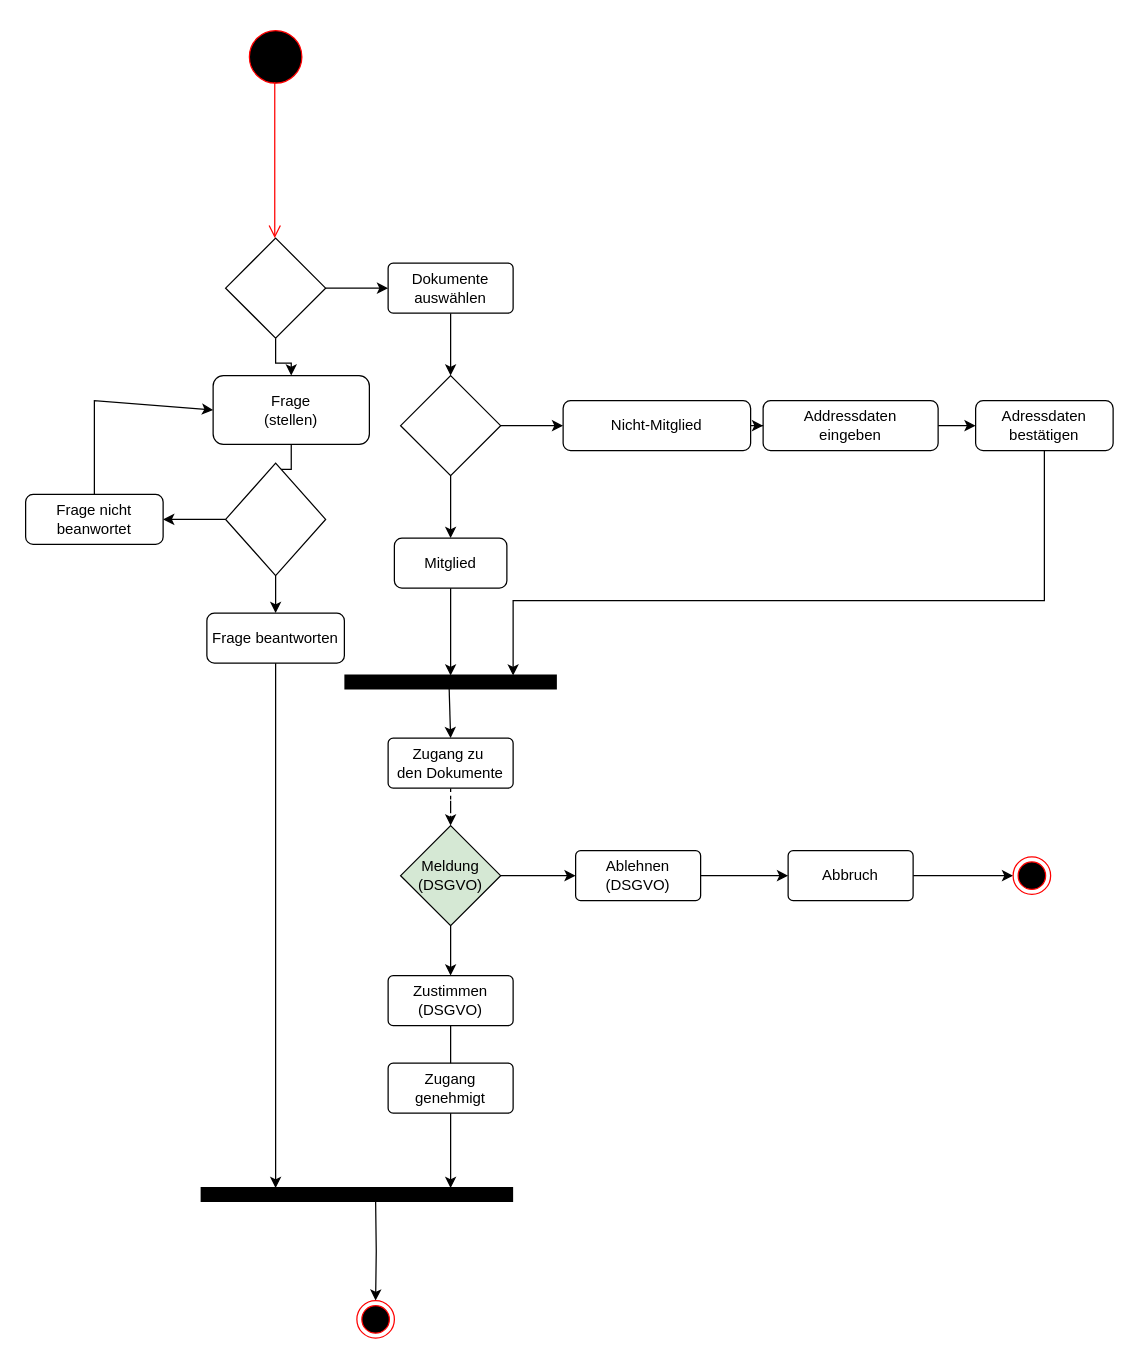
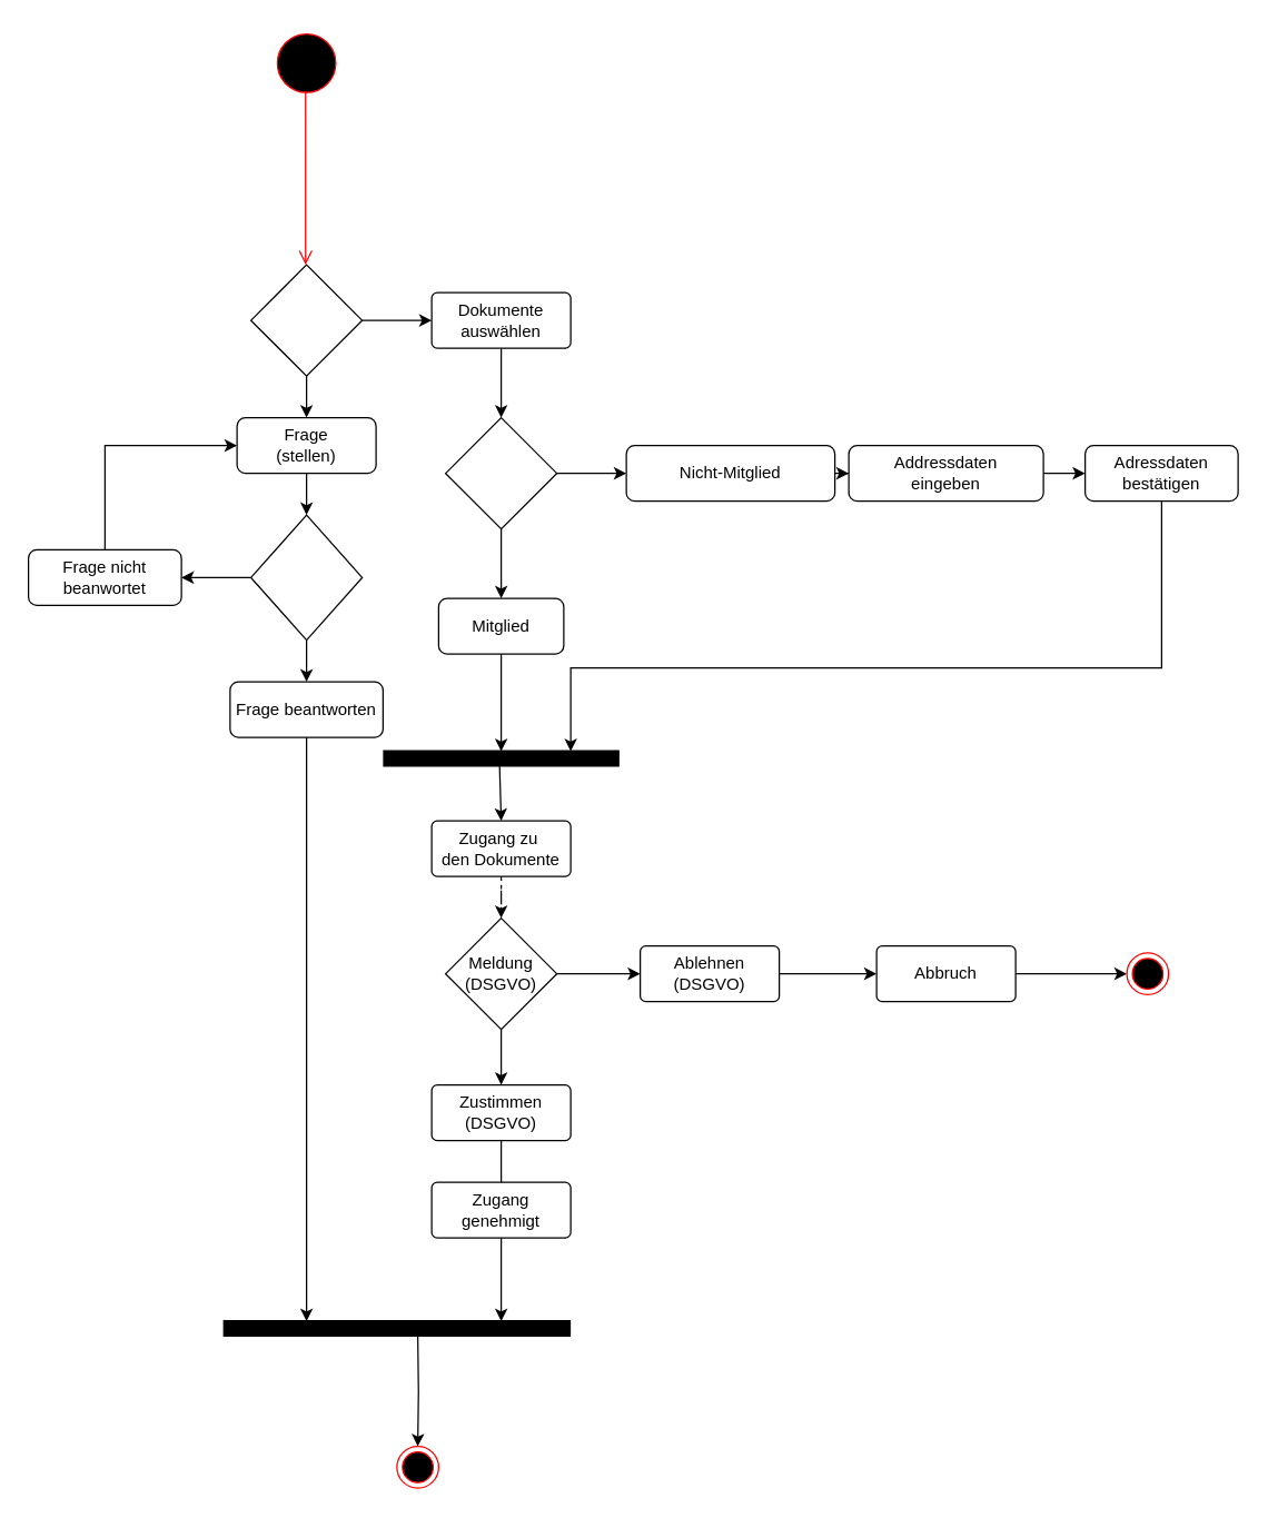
  <mxCell id="0" />
  <mxCell id="1" parent="0" />
  <mxCell id="2" value="" style="ellipse;html=1;shape=startState;fillColor=#000000;strokeColor=#ff0000;" parent="1" vertex="1"><mxGeometry x="195" y="20" width="50" height="50" as="geometry" /></mxCell>
  <mxCell id="3" value="" style="edgeStyle=orthogonalEdgeStyle;html=1;verticalAlign=bottom;endArrow=open;endSize=8;strokeColor=#ff0000;rounded=0;" parent="1" edge="1"><mxGeometry relative="1" as="geometry"><mxPoint x="219.31" y="190" as="targetPoint" /><mxPoint x="219.31" y="65.08" as="sourcePoint" /><Array as="points"><mxPoint x="219.31" y="115.08" /><mxPoint x="219.31" y="115.08" /></Array></mxGeometry></mxCell>
  <mxCell id="4" value="" style="edgeStyle=orthogonalEdgeStyle;rounded=0;orthogonalLoop=1;jettySize=auto;html=1;" parent="1" source="5" target="26" edge="1"><mxGeometry relative="1" as="geometry" /></mxCell>
  <mxCell id="5" value="Dokumente&lt;br&gt;auswählen" style="rounded=1;arcSize=10;whiteSpace=wrap;html=1;align=center;" parent="1" vertex="1"><mxGeometry x="310" y="210" width="100" height="40" as="geometry" /></mxCell>
  <mxCell id="6" value="" style="edgeStyle=orthogonalEdgeStyle;rounded=0;orthogonalLoop=1;jettySize=auto;html=1;dashed=1;" parent="1" source="7" target="10" edge="1"><mxGeometry relative="1" as="geometry" /></mxCell>
  <mxCell id="7" value="Zugang zu&amp;nbsp;&lt;br&gt;den Dokumente" style="rounded=1;arcSize=10;whiteSpace=wrap;html=1;align=center;" parent="1" vertex="1"><mxGeometry x="310" y="590" width="100" height="40" as="geometry" /></mxCell>
  <mxCell id="8" value="" style="edgeStyle=orthogonalEdgeStyle;rounded=0;orthogonalLoop=1;jettySize=auto;html=1;" parent="1" source="10" target="12" edge="1"><mxGeometry relative="1" as="geometry" /></mxCell>
  <mxCell id="9" value="" style="edgeStyle=orthogonalEdgeStyle;rounded=0;orthogonalLoop=1;jettySize=auto;html=1;" parent="1" source="10" target="14" edge="1"><mxGeometry relative="1" as="geometry" /></mxCell>
- <mxCell id="10" value="Meldung&lt;br&gt;(DSGVO)" style="rhombus;whiteSpace=wrap;html=1;fillColor=#d5e8d4;" parent="1" vertex="1"><mxGeometry x="320" y="660" width="80" height="80" as="geometry" /></mxCell>
+ <mxCell id="10" value="Meldung&lt;br&gt;(DSGVO)" style="rhombus;whiteSpace=wrap;html=1;" parent="1" vertex="1"><mxGeometry x="320" y="660" width="80" height="80" as="geometry" /></mxCell>
  <mxCell id="11" value="" style="edgeStyle=orthogonalEdgeStyle;rounded=0;orthogonalLoop=1;jettySize=auto;html=1;" parent="1" source="12" edge="1"><mxGeometry relative="1" as="geometry"><mxPoint x="360" y="880" as="targetPoint" /></mxGeometry></mxCell>
  <mxCell id="12" value="Zustimmen&lt;br&gt;(DSGVO)" style="rounded=1;arcSize=10;whiteSpace=wrap;html=1;align=center;" parent="1" vertex="1"><mxGeometry x="310" y="780" width="100" height="40" as="geometry" /></mxCell>
  <mxCell id="13" value="" style="edgeStyle=orthogonalEdgeStyle;rounded=0;orthogonalLoop=1;jettySize=auto;html=1;" parent="1" source="14" target="16" edge="1"><mxGeometry relative="1" as="geometry" /></mxCell>
  <mxCell id="14" value="Ablehnen&lt;br&gt;(DSGVO)" style="rounded=1;arcSize=10;whiteSpace=wrap;html=1;align=center;" parent="1" vertex="1"><mxGeometry x="460" y="680" width="100" height="40" as="geometry" /></mxCell>
  <mxCell id="15" value="" style="edgeStyle=orthogonalEdgeStyle;rounded=0;orthogonalLoop=1;jettySize=auto;html=1;" parent="1" source="16" target="17" edge="1"><mxGeometry relative="1" as="geometry" /></mxCell>
  <mxCell id="16" value="Abbruch" style="rounded=1;arcSize=10;whiteSpace=wrap;html=1;align=center;" parent="1" vertex="1"><mxGeometry x="630" y="680" width="100" height="40" as="geometry" /></mxCell>
  <mxCell id="17" value="" style="ellipse;html=1;shape=endState;fillColor=#000000;strokeColor=#ff0000;" parent="1" vertex="1"><mxGeometry x="810" y="685" width="30" height="30" as="geometry" /></mxCell>
  <mxCell id="18" value="Zugang&lt;br&gt;genehmigt" style="rounded=1;arcSize=10;whiteSpace=wrap;html=1;align=center;" parent="1" vertex="1"><mxGeometry x="310" y="850" width="100" height="40" as="geometry" /></mxCell>
  <mxCell id="19" value="" style="edgeStyle=orthogonalEdgeStyle;rounded=0;orthogonalLoop=1;jettySize=auto;html=1;" parent="1" source="21" target="5" edge="1"><mxGeometry relative="1" as="geometry" /></mxCell>
  <mxCell id="20" value="" style="edgeStyle=orthogonalEdgeStyle;rounded=0;orthogonalLoop=1;jettySize=auto;html=1;" parent="1" source="21" target="23" edge="1"><mxGeometry relative="1" as="geometry" /></mxCell>
  <mxCell id="21" value="" style="rhombus;whiteSpace=wrap;html=1;" parent="1" vertex="1"><mxGeometry x="180" y="190" width="80" height="80" as="geometry" /></mxCell>
  <mxCell id="22" value="" style="edgeStyle=orthogonalEdgeStyle;rounded=0;orthogonalLoop=1;jettySize=auto;html=1;" edge="1" parent="1" source="23" target="39"><mxGeometry relative="1" as="geometry" /></mxCell>
- <mxCell id="23" value="Frage&lt;br&gt;(stellen)" style="rounded=1;whiteSpace=wrap;html=1;" parent="1" vertex="1"><mxGeometry x="170" y="300" width="125" height="55" as="geometry" /></mxCell>
+ <mxCell id="23" value="Frage&lt;br&gt;(stellen)" style="rounded=1;whiteSpace=wrap;html=1;" parent="1" vertex="1"><mxGeometry x="170" y="300" width="100" height="40" as="geometry" /></mxCell>
  <mxCell id="24" value="" style="edgeStyle=orthogonalEdgeStyle;rounded=0;orthogonalLoop=1;jettySize=auto;html=1;" parent="1" source="26" target="29" edge="1"><mxGeometry relative="1" as="geometry" /></mxCell>
  <mxCell id="25" value="" style="edgeStyle=orthogonalEdgeStyle;rounded=0;orthogonalLoop=1;jettySize=auto;html=1;" parent="1" source="26" target="27" edge="1"><mxGeometry relative="1" as="geometry" /></mxCell>
  <mxCell id="26" value="" style="rhombus;whiteSpace=wrap;html=1;" parent="1" vertex="1"><mxGeometry x="320" y="300" width="80" height="80" as="geometry" /></mxCell>
  <mxCell id="27" value="Mitglied" style="rounded=1;whiteSpace=wrap;html=1;" parent="1" vertex="1"><mxGeometry x="315" y="430" width="90" height="40" as="geometry" /></mxCell>
  <mxCell id="28" value="" style="edgeStyle=orthogonalEdgeStyle;rounded=0;orthogonalLoop=1;jettySize=auto;html=1;" parent="1" source="29" target="31" edge="1"><mxGeometry relative="1" as="geometry" /></mxCell>
  <mxCell id="29" value="Nicht-Mitglied" style="rounded=1;whiteSpace=wrap;html=1;" parent="1" vertex="1"><mxGeometry x="450" y="320" width="150" height="40" as="geometry" /></mxCell>
  <mxCell id="30" value="" style="edgeStyle=orthogonalEdgeStyle;rounded=0;orthogonalLoop=1;jettySize=auto;html=1;" parent="1" source="31" target="32" edge="1"><mxGeometry relative="1" as="geometry" /></mxCell>
  <mxCell id="31" value="Addressdaten&lt;br&gt;eingeben" style="rounded=1;whiteSpace=wrap;html=1;" parent="1" vertex="1"><mxGeometry x="610" y="320" width="140" height="40" as="geometry" /></mxCell>
  <mxCell id="32" value="Adressdaten&lt;br&gt;bestätigen" style="rounded=1;whiteSpace=wrap;html=1;" parent="1" vertex="1"><mxGeometry x="780" y="320" width="110" height="40" as="geometry" /></mxCell>
  <mxCell id="33" value="" style="endArrow=classic;html=1;rounded=0;exitX=0.493;exitY=0.989;exitDx=0;exitDy=0;exitPerimeter=0;entryX=0.5;entryY=0;entryDx=0;entryDy=0;" parent="1" source="35" target="7" edge="1"><mxGeometry width="50" height="50" relative="1" as="geometry"><mxPoint x="360.32" y="555.664" as="sourcePoint" /><mxPoint x="580" y="490" as="targetPoint" /></mxGeometry></mxCell>
  <mxCell id="34" value="" style="endArrow=classic;html=1;rounded=0;exitX=0.5;exitY=1;exitDx=0;exitDy=0;" edge="1" parent="1" source="32"><mxGeometry width="50" height="50" relative="1" as="geometry"><mxPoint x="510" y="520" as="sourcePoint" /><mxPoint x="410" y="540" as="targetPoint" /><Array as="points"><mxPoint x="835" y="480" /><mxPoint x="410" y="480" /></Array></mxGeometry></mxCell>
  <mxCell id="35" value="" style="line;strokeWidth=12;rotatable=0;dashed=0;labelPosition=right;align=left;verticalAlign=middle;spacingTop=0;spacingLeft=6;points=[];portConstraint=eastwest;" vertex="1" parent="1"><mxGeometry x="275" y="540" width="170" height="10" as="geometry" /></mxCell>
  <mxCell id="36" value="" style="endArrow=classic;html=1;rounded=0;exitX=0.5;exitY=1;exitDx=0;exitDy=0;" edge="1" parent="1" source="27" target="35"><mxGeometry width="50" height="50" relative="1" as="geometry"><mxPoint x="510" y="520" as="sourcePoint" /><mxPoint x="560" y="470" as="targetPoint" /></mxGeometry></mxCell>
  <mxCell id="37" value="" style="edgeStyle=orthogonalEdgeStyle;rounded=0;orthogonalLoop=1;jettySize=auto;html=1;" edge="1" parent="1" source="39" target="40"><mxGeometry relative="1" as="geometry" /></mxCell>
  <mxCell id="38" value="" style="edgeStyle=orthogonalEdgeStyle;rounded=0;orthogonalLoop=1;jettySize=auto;html=1;" edge="1" parent="1" source="39" target="41"><mxGeometry relative="1" as="geometry" /></mxCell>
  <mxCell id="39" value="" style="rhombus;whiteSpace=wrap;html=1;" vertex="1" parent="1"><mxGeometry x="180" y="370" width="80" height="90" as="geometry" /></mxCell>
  <mxCell id="40" value="Frage beantworten" style="rounded=1;whiteSpace=wrap;html=1;" vertex="1" parent="1"><mxGeometry x="165" y="490" width="110" height="40" as="geometry" /></mxCell>
  <mxCell id="41" value="Frage nicht&lt;br&gt;beanwortet" style="rounded=1;whiteSpace=wrap;html=1;" vertex="1" parent="1"><mxGeometry x="20" y="395" width="110" height="40" as="geometry" /></mxCell>
  <mxCell id="42" value="" style="endArrow=classic;html=1;rounded=0;exitX=0.5;exitY=0;exitDx=0;exitDy=0;entryX=0;entryY=0.5;entryDx=0;entryDy=0;" edge="1" parent="1" source="41" target="23"><mxGeometry width="50" height="50" relative="1" as="geometry"><mxPoint x="-220" y="480" as="sourcePoint" /><mxPoint x="75" y="240" as="targetPoint" /><Array as="points"><mxPoint x="75" y="320" /></Array></mxGeometry></mxCell>
  <mxCell id="43" value="" style="line;strokeWidth=12;rotatable=0;dashed=0;labelPosition=right;align=left;verticalAlign=middle;spacingTop=0;spacingLeft=6;points=[];portConstraint=eastwest;" vertex="1" parent="1"><mxGeometry x="160" y="950" width="250" height="10" as="geometry" /></mxCell>
  <mxCell id="44" value="" style="endArrow=classic;html=1;rounded=0;exitX=0.5;exitY=1;exitDx=0;exitDy=0;entryX=0.24;entryY=0;entryDx=0;entryDy=0;entryPerimeter=0;" edge="1" parent="1" source="40" target="43"><mxGeometry width="50" height="50" relative="1" as="geometry"><mxPoint x="210" y="780" as="sourcePoint" /><mxPoint x="260" y="730" as="targetPoint" /></mxGeometry></mxCell>
  <mxCell id="45" value="" style="endArrow=classic;html=1;rounded=0;exitX=0.5;exitY=1;exitDx=0;exitDy=0;entryX=0.8;entryY=0;entryDx=0;entryDy=0;entryPerimeter=0;" edge="1" parent="1" source="18" target="43"><mxGeometry width="50" height="50" relative="1" as="geometry"><mxPoint x="210" y="780" as="sourcePoint" /><mxPoint x="260" y="730" as="targetPoint" /></mxGeometry></mxCell>
  <mxCell id="46" value="" style="edgeStyle=orthogonalEdgeStyle;rounded=0;orthogonalLoop=1;jettySize=auto;html=1;" edge="1" parent="1" target="47"><mxGeometry relative="1" as="geometry"><mxPoint x="300" y="960" as="sourcePoint" /></mxGeometry></mxCell>
  <mxCell id="47" value="" style="ellipse;html=1;shape=endState;fillColor=#000000;strokeColor=#ff0000;" vertex="1" parent="1"><mxGeometry x="285" y="1040" width="30" height="30" as="geometry" /></mxCell>
